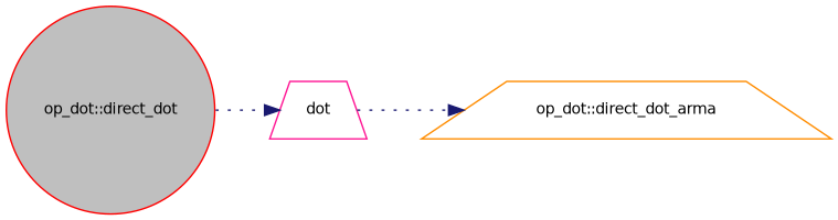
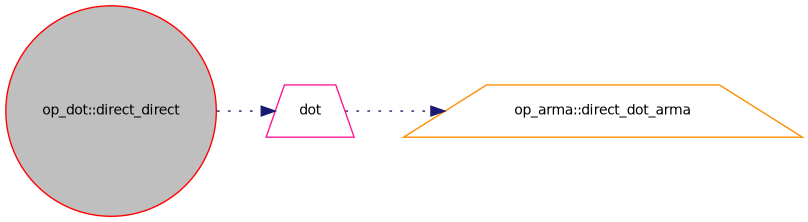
  digraph {
    rankdir=LR
    node [fillcolor=white fontname=Helvetica fontsize=10 shape=trapezium style=filled]
    edge [color=midnightblue fontname=Helvetica fontsize=10 labelfontname=Helvetica labelfontsize=10 style=dotted]
-   n1 [color=red fillcolor=grey75 fontcolor=black height=0.2 label="op_dot::direct_dot" shape=circle width=0.4]
+   n1 [color=red fillcolor=grey75 fontcolor=black height=0.2 label="op_dot::direct_direct" shape=circle width=0.4]
    n2 [color=deeppink height=0.2 label=dot width=0.4]
-   n3 [color=darkorange height=0.2 label="op_dot::direct_dot_arma" width=0.4]
+   n3 [color=darkorange height=0.2 label="op_arma::direct_dot_arma" width=0.4]
    n1 -> n2
    n2 -> n3
  }
